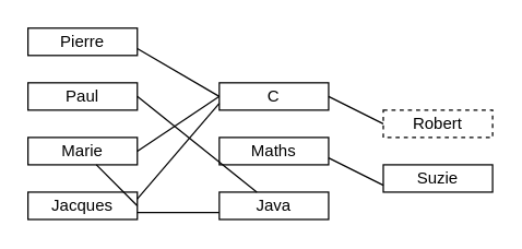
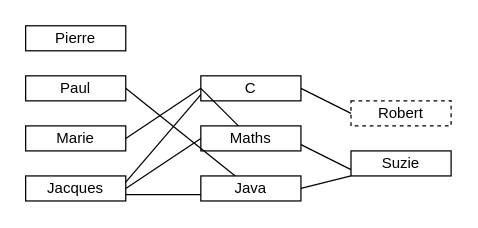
  <mxCell id="0" />
  <mxCell id="1" parent="0" />
  <mxCell id="2" value="Pierre" style="rounded=0;whiteSpace=wrap;html=1;" vertex="1" parent="1"><mxGeometry x="20" y="20" width="80" height="20" as="geometry" /></mxCell>
  <mxCell id="3" value="&lt;div&gt;Paul&lt;/div&gt;" style="rounded=0;whiteSpace=wrap;html=1;" vertex="1" parent="1"><mxGeometry x="20" y="60" width="80" height="20" as="geometry" /></mxCell>
  <mxCell id="4" value="Marie" style="rounded=0;whiteSpace=wrap;html=1;" vertex="1" parent="1"><mxGeometry x="20" y="100" width="80" height="20" as="geometry" /></mxCell>
  <mxCell id="5" value="Jacques" style="rounded=0;whiteSpace=wrap;html=1;" vertex="1" parent="1"><mxGeometry x="20" y="140" width="80" height="20" as="geometry" /></mxCell>
  <mxCell id="6" value="Java" style="rounded=0;whiteSpace=wrap;html=1;" vertex="1" parent="1"><mxGeometry x="160" y="140" width="80" height="20" as="geometry" /></mxCell>
  <mxCell id="7" value="C" style="rounded=0;whiteSpace=wrap;html=1;" vertex="1" parent="1"><mxGeometry x="160" y="60" width="80" height="20" as="geometry" /></mxCell>
  <mxCell id="8" value="Maths" style="rounded=0;whiteSpace=wrap;html=1;" vertex="1" parent="1"><mxGeometry x="160" y="100" width="80" height="20" as="geometry" /></mxCell>
  <mxCell id="9" value="Robert" style="rounded=0;whiteSpace=wrap;html=1;dashed=1;" vertex="1" parent="1"><mxGeometry x="280" y="80" width="80" height="20" as="geometry" /></mxCell>
  <mxCell id="10" value="Suzie" style="rounded=0;whiteSpace=wrap;html=1;" vertex="1" parent="1"><mxGeometry x="280" y="120" width="80" height="20" as="geometry" /></mxCell>
  <mxCell id="11" value="" style="endArrow=none;html=1;rounded=0;entryX=0;entryY=0.5;entryDx=0;entryDy=0;exitX=1;exitY=0.5;exitDx=0;exitDy=0;" edge="1" parent="1" source="7" target="9"><mxGeometry width="50" height="50" relative="1" as="geometry"><mxPoint x="260" y="160" as="sourcePoint" /><mxPoint x="310" y="110" as="targetPoint" /></mxGeometry></mxCell>
  <mxCell id="12" value="" style="endArrow=none;html=1;rounded=0;entryX=0;entryY=0.75;entryDx=0;entryDy=0;exitX=1;exitY=0.75;exitDx=0;exitDy=0;" edge="1" parent="1" source="8" target="10"><mxGeometry width="50" height="50" relative="1" as="geometry"><mxPoint x="220" y="280" as="sourcePoint" /><mxPoint x="270" y="230" as="targetPoint" /></mxGeometry></mxCell>
- <mxCell id="14" value="" style="endArrow=none;html=1;rounded=0;entryX=1;entryY=0.75;entryDx=0;entryDy=0;exitX=0;exitY=0.5;exitDx=0;exitDy=0;" edge="1" parent="1" source="7" target="2"><mxGeometry width="50" height="50" relative="1" as="geometry"><mxPoint x="60" y="270" as="sourcePoint" /><mxPoint x="110" y="220" as="targetPoint" /></mxGeometry></mxCell>
+ <mxCell id="13" value="" style="endArrow=none;html=1;rounded=0;entryX=0;entryY=1;entryDx=0;entryDy=0;exitX=1;exitY=0.5;exitDx=0;exitDy=0;" edge="1" parent="1" source="6" target="10"><mxGeometry width="50" height="50" relative="1" as="geometry"><mxPoint x="280" y="240" as="sourcePoint" /><mxPoint x="330" y="190" as="targetPoint" /></mxGeometry></mxCell>
+ <mxCell id="14" value="" style="endArrow=none;html=1;rounded=0;exitX=0;exitY=0.5;exitDx=0;exitDy=0;" edge="1" parent="1" source="7" target="8"><mxGeometry width="50" height="50" relative="1" as="geometry"><mxPoint x="60" y="270" as="sourcePoint" /><mxPoint x="110" y="220" as="targetPoint" /></mxGeometry></mxCell>
  <mxCell id="15" value="" style="endArrow=none;html=1;rounded=0;exitX=1;exitY=0.5;exitDx=0;exitDy=0;" edge="1" parent="1" source="3" target="6"><mxGeometry width="50" height="50" relative="1" as="geometry"><mxPoint x="70" y="260" as="sourcePoint" /><mxPoint x="120" y="210" as="targetPoint" /></mxGeometry></mxCell>
  <mxCell id="16" value="" style="endArrow=none;html=1;rounded=0;exitX=1;exitY=0.5;exitDx=0;exitDy=0;" edge="1" parent="1" source="4"><mxGeometry width="50" height="50" relative="1" as="geometry"><mxPoint x="170" y="270" as="sourcePoint" /><mxPoint x="160" y="70" as="targetPoint" /></mxGeometry></mxCell>
- <mxCell id="17" value="" style="endArrow=none;html=1;rounded=0;exitX=1;exitY=0.5;exitDx=0;exitDy=0;" edge="1" parent="1" source="5" target="4"><mxGeometry width="50" height="50" relative="1" as="geometry"><mxPoint x="120" y="290" as="sourcePoint" /><mxPoint x="170" y="240" as="targetPoint" /></mxGeometry></mxCell>
+ <mxCell id="17" value="" style="endArrow=none;html=1;rounded=0;entryX=0;entryY=0.5;entryDx=0;entryDy=0;exitX=1;exitY=0.5;exitDx=0;exitDy=0;" edge="1" parent="1" source="5" target="8"><mxGeometry width="50" height="50" relative="1" as="geometry"><mxPoint x="120" y="290" as="sourcePoint" /><mxPoint x="170" y="240" as="targetPoint" /></mxGeometry></mxCell>
  <mxCell id="18" value="" style="endArrow=none;html=1;rounded=0;entryX=0;entryY=0.75;entryDx=0;entryDy=0;exitX=1;exitY=0.75;exitDx=0;exitDy=0;" edge="1" parent="1" source="5" target="6"><mxGeometry width="50" height="50" relative="1" as="geometry"><mxPoint x="130" y="320" as="sourcePoint" /><mxPoint x="180" y="270" as="targetPoint" /></mxGeometry></mxCell>
  <mxCell id="19" value="" style="endArrow=none;html=1;rounded=0;entryX=0;entryY=0.75;entryDx=0;entryDy=0;exitX=1;exitY=0.25;exitDx=0;exitDy=0;" edge="1" parent="1" source="5" target="7"><mxGeometry width="50" height="50" relative="1" as="geometry"><mxPoint x="80" y="310" as="sourcePoint" /><mxPoint x="130" y="260" as="targetPoint" /></mxGeometry></mxCell>
